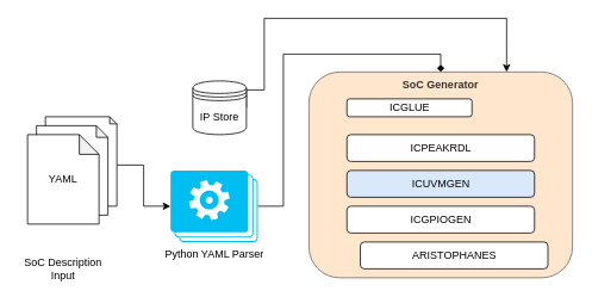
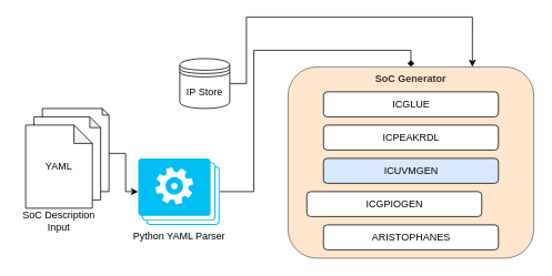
  <mxCell id="0" />
  <mxCell id="1" parent="0" />
  <mxCell id="2" style="edgeStyle=orthogonalEdgeStyle;rounded=0;orthogonalLoop=1;jettySize=auto;html=1;exitX=0;exitY=0;exitDx=80;exitDy=54;exitPerimeter=0;" edge="1" parent="1" source="3" target="8"><mxGeometry relative="1" as="geometry" /></mxCell>
  <mxCell id="3" value="" style="shape=note;whiteSpace=wrap;html=1;backgroundOutline=1;darkOpacity=0.05;size=8;" vertex="1" parent="1"><mxGeometry x="50" y="130" width="80" height="100" as="geometry" /></mxCell>
  <mxCell id="4" value="" style="shape=note;whiteSpace=wrap;html=1;backgroundOutline=1;darkOpacity=0.05;size=13;" vertex="1" parent="1"><mxGeometry x="40" y="140" width="80" height="100" as="geometry" /></mxCell>
  <mxCell id="5" value="YAML" style="shape=note;whiteSpace=wrap;html=1;backgroundOutline=1;darkOpacity=0.05;size=22;" vertex="1" parent="1"><mxGeometry x="30" y="150" width="80" height="100" as="geometry" /></mxCell>
- <mxCell id="6" value="SoC Description Input" style="text;html=1;align=center;verticalAlign=middle;whiteSpace=wrap;rounded=0;" vertex="1" parent="1"><mxGeometry x="20" y="285" width="100" height="30" as="geometry" /></mxCell>
+ <mxCell id="6" value="SoC Description Input" style="text;html=1;align=center;verticalAlign=middle;whiteSpace=wrap;rounded=0;" vertex="1" parent="1"><mxGeometry x="20" y="250" width="100" height="30" as="geometry" /></mxCell>
  <mxCell id="7" style="edgeStyle=orthogonalEdgeStyle;rounded=0;orthogonalLoop=1;jettySize=auto;html=1;exitX=1;exitY=0.5;exitDx=0;exitDy=0;exitPerimeter=0;entryX=0.5;entryY=0;entryDx=0;entryDy=0;endArrow=diamond;" edge="1" parent="1" source="8" target="9"><mxGeometry relative="1" as="geometry" /></mxCell>
- <mxCell id="8" value="Python YAML Parser" style="verticalLabelPosition=bottom;html=1;verticalAlign=top;align=center;strokeColor=none;fillColor=#00BEF2;shape=mxgraph.azure.worker_roles;" vertex="1" parent="1"><mxGeometry x="190" y="190" width="97.78" height="80" as="geometry" /></mxCell>
+ <mxCell id="8" value="Python YAML Parser" style="verticalLabelPosition=bottom;html=1;verticalAlign=top;align=center;strokeColor=none;fillColor=#00BEF2;shape=mxgraph.azure.worker_roles;" vertex="1" parent="1"><mxGeometry x="165" y="190" width="97.78" height="80" as="geometry" /></mxCell>
  <mxCell id="9" value="SoC Generator" style="rounded=1;whiteSpace=wrap;html=1;verticalAlign=top;fillColor=#ffe6cc;fontColor=#333333;strokeColor=#666666;fontStyle=1;" vertex="1" parent="1"><mxGeometry x="345" y="80" width="295" height="230" as="geometry" /></mxCell>
- <mxCell id="10" value="ICGLUE" style="rounded=1;whiteSpace=wrap;html=1;" vertex="1" parent="1"><mxGeometry x="387.5" y="110" width="140" height="20" as="geometry" /></mxCell>
+ <mxCell id="10" value="ICGLUE" style="rounded=1;whiteSpace=wrap;html=1;" vertex="1" parent="1"><mxGeometry x="387.5" y="110" width="210" height="30" as="geometry" /></mxCell>
  <mxCell id="11" value="ICPEAKRDL&lt;span style=&quot;color: rgba(0, 0, 0, 0); font-family: monospace; font-size: 0px; text-align: start; text-wrap: nowrap;&quot;&gt;%3CmxGraphModel%3E%3Croot%3E%3CmxCell%20id%3D%220%22%2F%3E%3CmxCell%20id%3D%221%22%20parent%3D%220%22%2F%3E%3CmxCell%20id%3D%222%22%20value%3D%22ICGLUE%22%20style%3D%22rounded%3D1%3BwhiteSpace%3Dwrap%3Bhtml%3D1%3B%22%20vertex%3D%221%22%20parent%3D%221%22%3E%3CmxGeometry%20x%3D%22522.5%22%20y%3D%22290%22%20width%3D%22210%22%20height%3D%2230%22%20as%3D%22geometry%22%2F%3E%3C%2FmxCell%3E%3C%2Froot%3E%3C%2FmxGraphModel%3E&lt;/span&gt;" style="rounded=1;whiteSpace=wrap;html=1;" vertex="1" parent="1"><mxGeometry x="387.5" y="150" width="210" height="30" as="geometry" /></mxCell>
  <mxCell id="12" value="ICUVMGEN" style="rounded=1;whiteSpace=wrap;html=1;fillColor=#dae8fc;" vertex="1" parent="1"><mxGeometry x="387.5" y="190" width="210" height="30" as="geometry" /></mxCell>
- <mxCell id="13" value="ICGPIOGEN" style="rounded=1;whiteSpace=wrap;html=1;" vertex="1" parent="1"><mxGeometry x="387.5" y="230" width="210" height="30" as="geometry" /></mxCell>
- <mxCell id="14" value="ARISTOPHANES" style="rounded=1;whiteSpace=wrap;html=1;" vertex="1" parent="1"><mxGeometry x="402.5" y="270" width="210" height="30" as="geometry" /></mxCell>
+ <mxCell id="13" value="ICGPIOGEN" style="rounded=1;whiteSpace=wrap;html=1;" vertex="1" parent="1"><mxGeometry x="367.5" y="230" width="210" height="30" as="geometry" /></mxCell>
+ <mxCell id="14" value="ARISTOPHANES" style="rounded=1;whiteSpace=wrap;html=1;" vertex="1" parent="1"><mxGeometry x="387.5" y="270" width="210" height="30" as="geometry" /></mxCell>
  <mxCell id="15" style="edgeStyle=orthogonalEdgeStyle;rounded=0;orthogonalLoop=1;jettySize=auto;html=1;exitX=1;exitY=0.5;exitDx=0;exitDy=0;entryX=0.75;entryY=0;entryDx=0;entryDy=0;" edge="1" parent="1" source="16" target="9"><mxGeometry relative="1" as="geometry"><mxPoint x="275" y="20" as="sourcePoint" /><mxPoint x="566.25" y="0" as="targetPoint" /><Array as="points"><mxPoint x="295" y="100" /><mxPoint x="295" y="20" /><mxPoint x="566" y="20" /></Array></mxGeometry></mxCell>
- <mxCell id="16" value="IP Store" style="shape=datastore;whiteSpace=wrap;html=1;" vertex="1" parent="1"><mxGeometry x="215" y="90" width="60" height="60" as="geometry" /></mxCell>
+ <mxCell id="16" value="IP Store" style="shape=datastore;whiteSpace=wrap;html=1;" vertex="1" parent="1"><mxGeometry x="215" y="70" width="60" height="60" as="geometry" /></mxCell>
